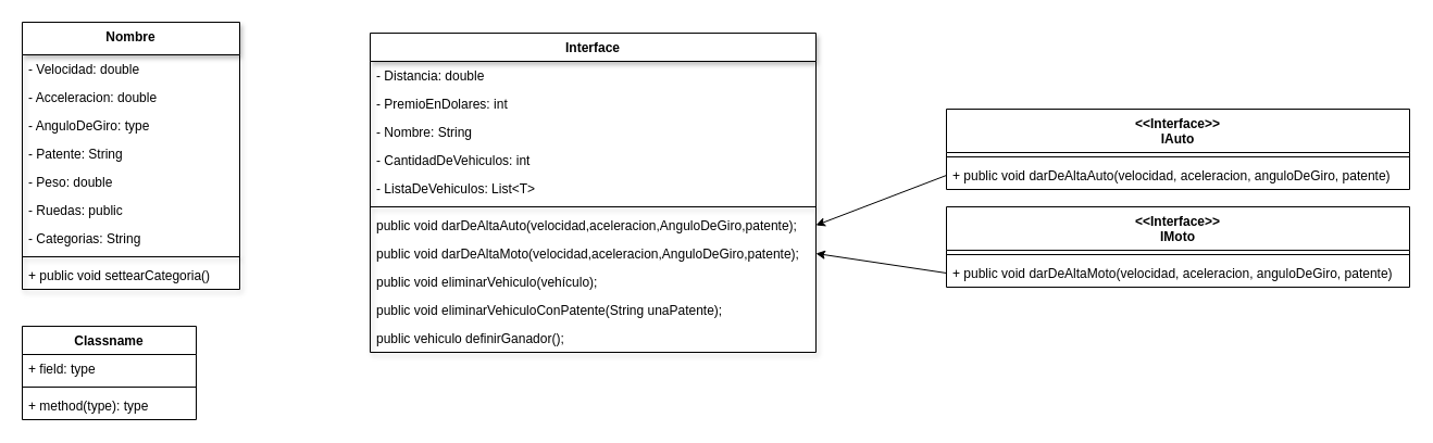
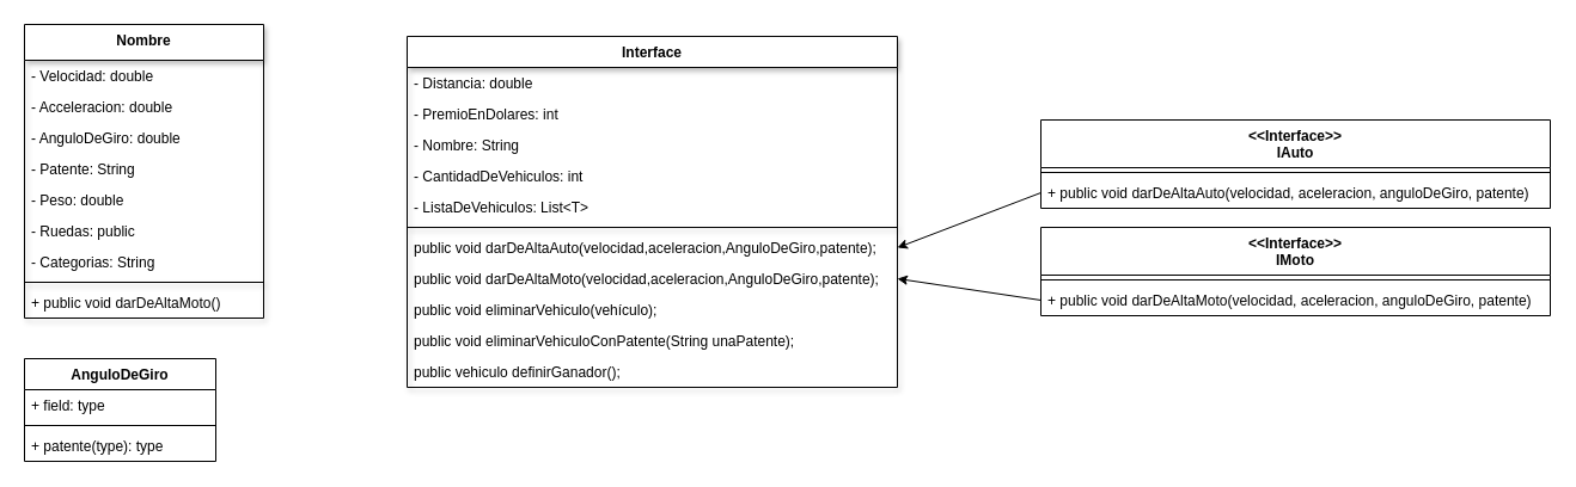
  <mxCell id="0" />
  <mxCell id="1" parent="0" />
  <mxCell id="2" value="Nombre" style="swimlane;fontStyle=1;align=center;verticalAlign=top;childLayout=stackLayout;horizontal=1;startSize=30;horizontalStack=0;resizeParent=1;resizeParentMax=0;resizeLast=0;collapsible=1;marginBottom=0;shadow=1;" parent="1" vertex="1"><mxGeometry x="20" y="20" width="200" height="246" as="geometry" /></mxCell>
  <mxCell id="3" value="- Velocidad: double" style="text;strokeColor=none;fillColor=none;align=left;verticalAlign=top;spacingLeft=4;spacingRight=4;overflow=hidden;rotatable=0;points=[[0,0.5],[1,0.5]];portConstraint=eastwest;shadow=1;" parent="2" vertex="1"><mxGeometry y="30" width="200" height="26" as="geometry" /></mxCell>
  <mxCell id="4" value="- Acceleracion: double" style="text;strokeColor=none;fillColor=none;align=left;verticalAlign=top;spacingLeft=4;spacingRight=4;overflow=hidden;rotatable=0;points=[[0,0.5],[1,0.5]];portConstraint=eastwest;shadow=1;" parent="2" vertex="1"><mxGeometry y="56" width="200" height="26" as="geometry" /></mxCell>
- <mxCell id="5" value="- AnguloDeGiro: type" style="text;strokeColor=none;fillColor=none;align=left;verticalAlign=top;spacingLeft=4;spacingRight=4;overflow=hidden;rotatable=0;points=[[0,0.5],[1,0.5]];portConstraint=eastwest;shadow=1;" parent="2" vertex="1"><mxGeometry y="82" width="200" height="26" as="geometry" /></mxCell>
+ <mxCell id="5" value="- AnguloDeGiro: double" style="text;strokeColor=none;fillColor=none;align=left;verticalAlign=top;spacingLeft=4;spacingRight=4;overflow=hidden;rotatable=0;points=[[0,0.5],[1,0.5]];portConstraint=eastwest;shadow=1;" parent="2" vertex="1"><mxGeometry y="82" width="200" height="26" as="geometry" /></mxCell>
  <mxCell id="6" value="- Patente: String" style="text;strokeColor=none;fillColor=none;align=left;verticalAlign=top;spacingLeft=4;spacingRight=4;overflow=hidden;rotatable=0;points=[[0,0.5],[1,0.5]];portConstraint=eastwest;shadow=1;" parent="2" vertex="1"><mxGeometry y="108" width="200" height="26" as="geometry" /></mxCell>
  <mxCell id="7" value="- Peso: double" style="text;strokeColor=none;fillColor=none;align=left;verticalAlign=top;spacingLeft=4;spacingRight=4;overflow=hidden;rotatable=0;points=[[0,0.5],[1,0.5]];portConstraint=eastwest;shadow=1;" parent="2" vertex="1"><mxGeometry y="134" width="200" height="26" as="geometry" /></mxCell>
  <mxCell id="8" value="- Ruedas: public" style="text;strokeColor=none;fillColor=none;align=left;verticalAlign=top;spacingLeft=4;spacingRight=4;overflow=hidden;rotatable=0;points=[[0,0.5],[1,0.5]];portConstraint=eastwest;shadow=1;" parent="2" vertex="1"><mxGeometry y="160" width="200" height="26" as="geometry" /></mxCell>
  <mxCell id="9" value="- Categorias: String" style="text;strokeColor=none;fillColor=none;align=left;verticalAlign=top;spacingLeft=4;spacingRight=4;overflow=hidden;rotatable=0;points=[[0,0.5],[1,0.5]];portConstraint=eastwest;shadow=1;" parent="2" vertex="1"><mxGeometry y="186" width="200" height="26" as="geometry" /></mxCell>
  <mxCell id="10" value="" style="line;strokeWidth=1;fillColor=none;align=left;verticalAlign=middle;spacingTop=-1;spacingLeft=3;spacingRight=3;rotatable=0;labelPosition=right;points=[];portConstraint=eastwest;strokeColor=inherit;shadow=1;" parent="2" vertex="1"><mxGeometry y="212" width="200" height="8" as="geometry" /></mxCell>
- <mxCell id="11" value="+ public void settearCategoria()" style="text;strokeColor=none;fillColor=none;align=left;verticalAlign=top;spacingLeft=4;spacingRight=4;overflow=hidden;rotatable=0;points=[[0,0.5],[1,0.5]];portConstraint=eastwest;shadow=1;" parent="2" vertex="1"><mxGeometry y="220" width="200" height="26" as="geometry" /></mxCell>
+ <mxCell id="11" value="+ public void darDeAltaMoto()" style="text;strokeColor=none;fillColor=none;align=left;verticalAlign=top;spacingLeft=4;spacingRight=4;overflow=hidden;rotatable=0;points=[[0,0.5],[1,0.5]];portConstraint=eastwest;shadow=1;" parent="2" vertex="1"><mxGeometry y="220" width="200" height="26" as="geometry" /></mxCell>
  <mxCell id="12" value="Interface" style="swimlane;fontStyle=1;align=center;verticalAlign=top;childLayout=stackLayout;horizontal=1;startSize=26;horizontalStack=0;resizeParent=1;resizeParentMax=0;resizeLast=0;collapsible=1;marginBottom=0;shadow=1;" parent="1" vertex="1"><mxGeometry x="340" y="30" width="410" height="294" as="geometry" /></mxCell>
  <mxCell id="13" value="- Distancia: double" style="text;strokeColor=none;fillColor=none;align=left;verticalAlign=top;spacingLeft=4;spacingRight=4;overflow=hidden;rotatable=0;points=[[0,0.5],[1,0.5]];portConstraint=eastwest;shadow=1;" parent="12" vertex="1"><mxGeometry y="26" width="410" height="26" as="geometry" /></mxCell>
  <mxCell id="14" value="- PremioEnDolares: int" style="text;strokeColor=none;fillColor=none;align=left;verticalAlign=top;spacingLeft=4;spacingRight=4;overflow=hidden;rotatable=0;points=[[0,0.5],[1,0.5]];portConstraint=eastwest;shadow=1;" parent="12" vertex="1"><mxGeometry y="52" width="410" height="26" as="geometry" /></mxCell>
  <mxCell id="15" value="- Nombre: String" style="text;strokeColor=none;fillColor=none;align=left;verticalAlign=top;spacingLeft=4;spacingRight=4;overflow=hidden;rotatable=0;points=[[0,0.5],[1,0.5]];portConstraint=eastwest;shadow=1;" parent="12" vertex="1"><mxGeometry y="78" width="410" height="26" as="geometry" /></mxCell>
  <mxCell id="16" value="- CantidadDeVehiculos: int" style="text;strokeColor=none;fillColor=none;align=left;verticalAlign=top;spacingLeft=4;spacingRight=4;overflow=hidden;rotatable=0;points=[[0,0.5],[1,0.5]];portConstraint=eastwest;shadow=1;" parent="12" vertex="1"><mxGeometry y="104" width="410" height="26" as="geometry" /></mxCell>
  <mxCell id="17" value="- ListaDeVehiculos: List&lt;T&gt;" style="text;strokeColor=none;fillColor=none;align=left;verticalAlign=top;spacingLeft=4;spacingRight=4;overflow=hidden;rotatable=0;points=[[0,0.5],[1,0.5]];portConstraint=eastwest;shadow=1;" parent="12" vertex="1"><mxGeometry y="130" width="410" height="26" as="geometry" /></mxCell>
  <mxCell id="18" value="" style="line;strokeWidth=1;fillColor=none;align=left;verticalAlign=middle;spacingTop=-1;spacingLeft=3;spacingRight=3;rotatable=0;labelPosition=right;points=[];portConstraint=eastwest;strokeColor=inherit;shadow=1;" parent="12" vertex="1"><mxGeometry y="156" width="410" height="8" as="geometry" /></mxCell>
  <mxCell id="19" value="public void darDeAltaAuto(velocidad,aceleracion,AnguloDeGiro,patente);" style="text;strokeColor=none;fillColor=none;align=left;verticalAlign=top;spacingLeft=4;spacingRight=4;overflow=hidden;rotatable=0;points=[[0,0.5],[1,0.5]];portConstraint=eastwest;shadow=1;" parent="12" vertex="1"><mxGeometry y="164" width="410" height="26" as="geometry" /></mxCell>
  <mxCell id="20" value="public void darDeAltaMoto(velocidad,aceleracion,AnguloDeGiro,patente);" style="text;strokeColor=none;fillColor=none;align=left;verticalAlign=top;spacingLeft=4;spacingRight=4;overflow=hidden;rotatable=0;points=[[0,0.5],[1,0.5]];portConstraint=eastwest;shadow=1;" parent="12" vertex="1"><mxGeometry y="190" width="410" height="26" as="geometry" /></mxCell>
  <mxCell id="21" value="public void eliminarVehiculo(vehículo);" style="text;strokeColor=none;fillColor=none;align=left;verticalAlign=top;spacingLeft=4;spacingRight=4;overflow=hidden;rotatable=0;points=[[0,0.5],[1,0.5]];portConstraint=eastwest;shadow=1;" parent="12" vertex="1"><mxGeometry y="216" width="410" height="26" as="geometry" /></mxCell>
  <mxCell id="22" value="public void eliminarVehiculoConPatente(String unaPatente);" style="text;strokeColor=none;fillColor=none;align=left;verticalAlign=top;spacingLeft=4;spacingRight=4;overflow=hidden;rotatable=0;points=[[0,0.5],[1,0.5]];portConstraint=eastwest;shadow=1;" parent="12" vertex="1"><mxGeometry y="242" width="410" height="26" as="geometry" /></mxCell>
  <mxCell id="23" value="public vehiculo definirGanador();" style="text;strokeColor=none;fillColor=none;align=left;verticalAlign=top;spacingLeft=4;spacingRight=4;overflow=hidden;rotatable=0;points=[[0,0.5],[1,0.5]];portConstraint=eastwest;shadow=1;" vertex="1" parent="12"><mxGeometry y="268" width="410" height="26" as="geometry" /></mxCell>
  <mxCell id="24" value="&lt;&lt;Interface&gt;&gt;&#10;IAuto" style="swimlane;fontStyle=1;align=center;verticalAlign=top;childLayout=stackLayout;horizontal=1;startSize=40;horizontalStack=0;resizeParent=1;resizeParentMax=0;resizeLast=0;collapsible=1;marginBottom=0;" vertex="1" parent="1"><mxGeometry x="870" y="100" width="426" height="74" as="geometry" /></mxCell>
  <mxCell id="25" value="" style="line;strokeWidth=1;fillColor=none;align=left;verticalAlign=middle;spacingTop=-1;spacingLeft=3;spacingRight=3;rotatable=0;labelPosition=right;points=[];portConstraint=eastwest;strokeColor=inherit;" vertex="1" parent="24"><mxGeometry y="40" width="426" height="8" as="geometry" /></mxCell>
  <mxCell id="26" value="+ public void darDeAltaAuto(velocidad, aceleracion, anguloDeGiro, patente)" style="text;strokeColor=none;fillColor=none;align=left;verticalAlign=top;spacingLeft=4;spacingRight=4;overflow=hidden;rotatable=0;points=[[0,0.5],[1,0.5]];portConstraint=eastwest;" vertex="1" parent="24"><mxGeometry y="48" width="426" height="26" as="geometry" /></mxCell>
  <mxCell id="27" value="&lt;&lt;Interface&gt;&gt;&#10;IMoto" style="swimlane;fontStyle=1;align=center;verticalAlign=top;childLayout=stackLayout;horizontal=1;startSize=40;horizontalStack=0;resizeParent=1;resizeParentMax=0;resizeLast=0;collapsible=1;marginBottom=0;" vertex="1" parent="1"><mxGeometry x="870" y="190" width="426" height="74" as="geometry" /></mxCell>
  <mxCell id="28" value="" style="line;strokeWidth=1;fillColor=none;align=left;verticalAlign=middle;spacingTop=-1;spacingLeft=3;spacingRight=3;rotatable=0;labelPosition=right;points=[];portConstraint=eastwest;strokeColor=inherit;" vertex="1" parent="27"><mxGeometry y="40" width="426" height="8" as="geometry" /></mxCell>
  <mxCell id="29" value="+ public void darDeAltaMoto(velocidad, aceleracion, anguloDeGiro, patente)" style="text;strokeColor=none;fillColor=none;align=left;verticalAlign=top;spacingLeft=4;spacingRight=4;overflow=hidden;rotatable=0;points=[[0,0.5],[1,0.5]];portConstraint=eastwest;" vertex="1" parent="27"><mxGeometry y="48" width="426" height="26" as="geometry" /></mxCell>
  <mxCell id="30" style="edgeStyle=none;html=1;entryX=1;entryY=0.5;entryDx=0;entryDy=0;exitX=0;exitY=0.5;exitDx=0;exitDy=0;" edge="1" parent="1" source="29" target="20"><mxGeometry relative="1" as="geometry" /></mxCell>
  <mxCell id="31" style="edgeStyle=none;html=1;exitX=0;exitY=0.5;exitDx=0;exitDy=0;entryX=1;entryY=0.5;entryDx=0;entryDy=0;" edge="1" parent="1" source="26" target="19"><mxGeometry relative="1" as="geometry" /></mxCell>
- <mxCell id="32" value="Classname" style="swimlane;fontStyle=1;align=center;verticalAlign=top;childLayout=stackLayout;horizontal=1;startSize=26;horizontalStack=0;resizeParent=1;resizeParentMax=0;resizeLast=0;collapsible=1;marginBottom=0;" vertex="1" parent="1"><mxGeometry x="20" y="300" width="160" height="86" as="geometry" /></mxCell>
+ <mxCell id="32" value="AnguloDeGiro" style="swimlane;fontStyle=1;align=center;verticalAlign=top;childLayout=stackLayout;horizontal=1;startSize=26;horizontalStack=0;resizeParent=1;resizeParentMax=0;resizeLast=0;collapsible=1;marginBottom=0;" vertex="1" parent="1"><mxGeometry x="20" y="300" width="160" height="86" as="geometry" /></mxCell>
  <mxCell id="33" value="+ field: type" style="text;strokeColor=none;fillColor=none;align=left;verticalAlign=top;spacingLeft=4;spacingRight=4;overflow=hidden;rotatable=0;points=[[0,0.5],[1,0.5]];portConstraint=eastwest;" vertex="1" parent="32"><mxGeometry y="26" width="160" height="26" as="geometry" /></mxCell>
  <mxCell id="34" value="" style="line;strokeWidth=1;fillColor=none;align=left;verticalAlign=middle;spacingTop=-1;spacingLeft=3;spacingRight=3;rotatable=0;labelPosition=right;points=[];portConstraint=eastwest;strokeColor=inherit;" vertex="1" parent="32"><mxGeometry y="52" width="160" height="8" as="geometry" /></mxCell>
- <mxCell id="35" value="+ method(type): type" style="text;strokeColor=none;fillColor=none;align=left;verticalAlign=top;spacingLeft=4;spacingRight=4;overflow=hidden;rotatable=0;points=[[0,0.5],[1,0.5]];portConstraint=eastwest;" vertex="1" parent="32"><mxGeometry y="60" width="160" height="26" as="geometry" /></mxCell>
+ <mxCell id="35" value="+ patente(type): type" style="text;strokeColor=none;fillColor=none;align=left;verticalAlign=top;spacingLeft=4;spacingRight=4;overflow=hidden;rotatable=0;points=[[0,0.5],[1,0.5]];portConstraint=eastwest;" vertex="1" parent="32"><mxGeometry y="60" width="160" height="26" as="geometry" /></mxCell>
